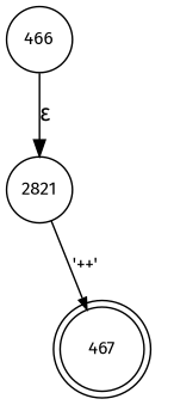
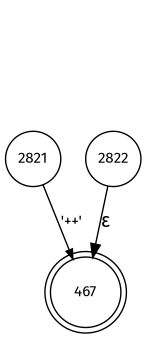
  digraph {
    fontname="Fira Sans"
    rankdir=TB
    node [fixedsize=true fontname="Fira Sans" fontsize=11 shape=circle peripheries=1]
    edge [fontname="Fira Sans"]
    n1 [label=467 shape=doublecircle width=.6 peripheries=""]
-   n2 [label=466 width=.55]
    n3 [label=2821 width=.55]
-   n2 -> n3 [label="&epsilon;"]
+   n4 [label=2822 width=.55]
    n3 -> n1 [arrowhead=normal arrowsize=.7 fontsize=11 label="'++'"]
+   n4 -> n1 [label="&epsilon;"]
  }
